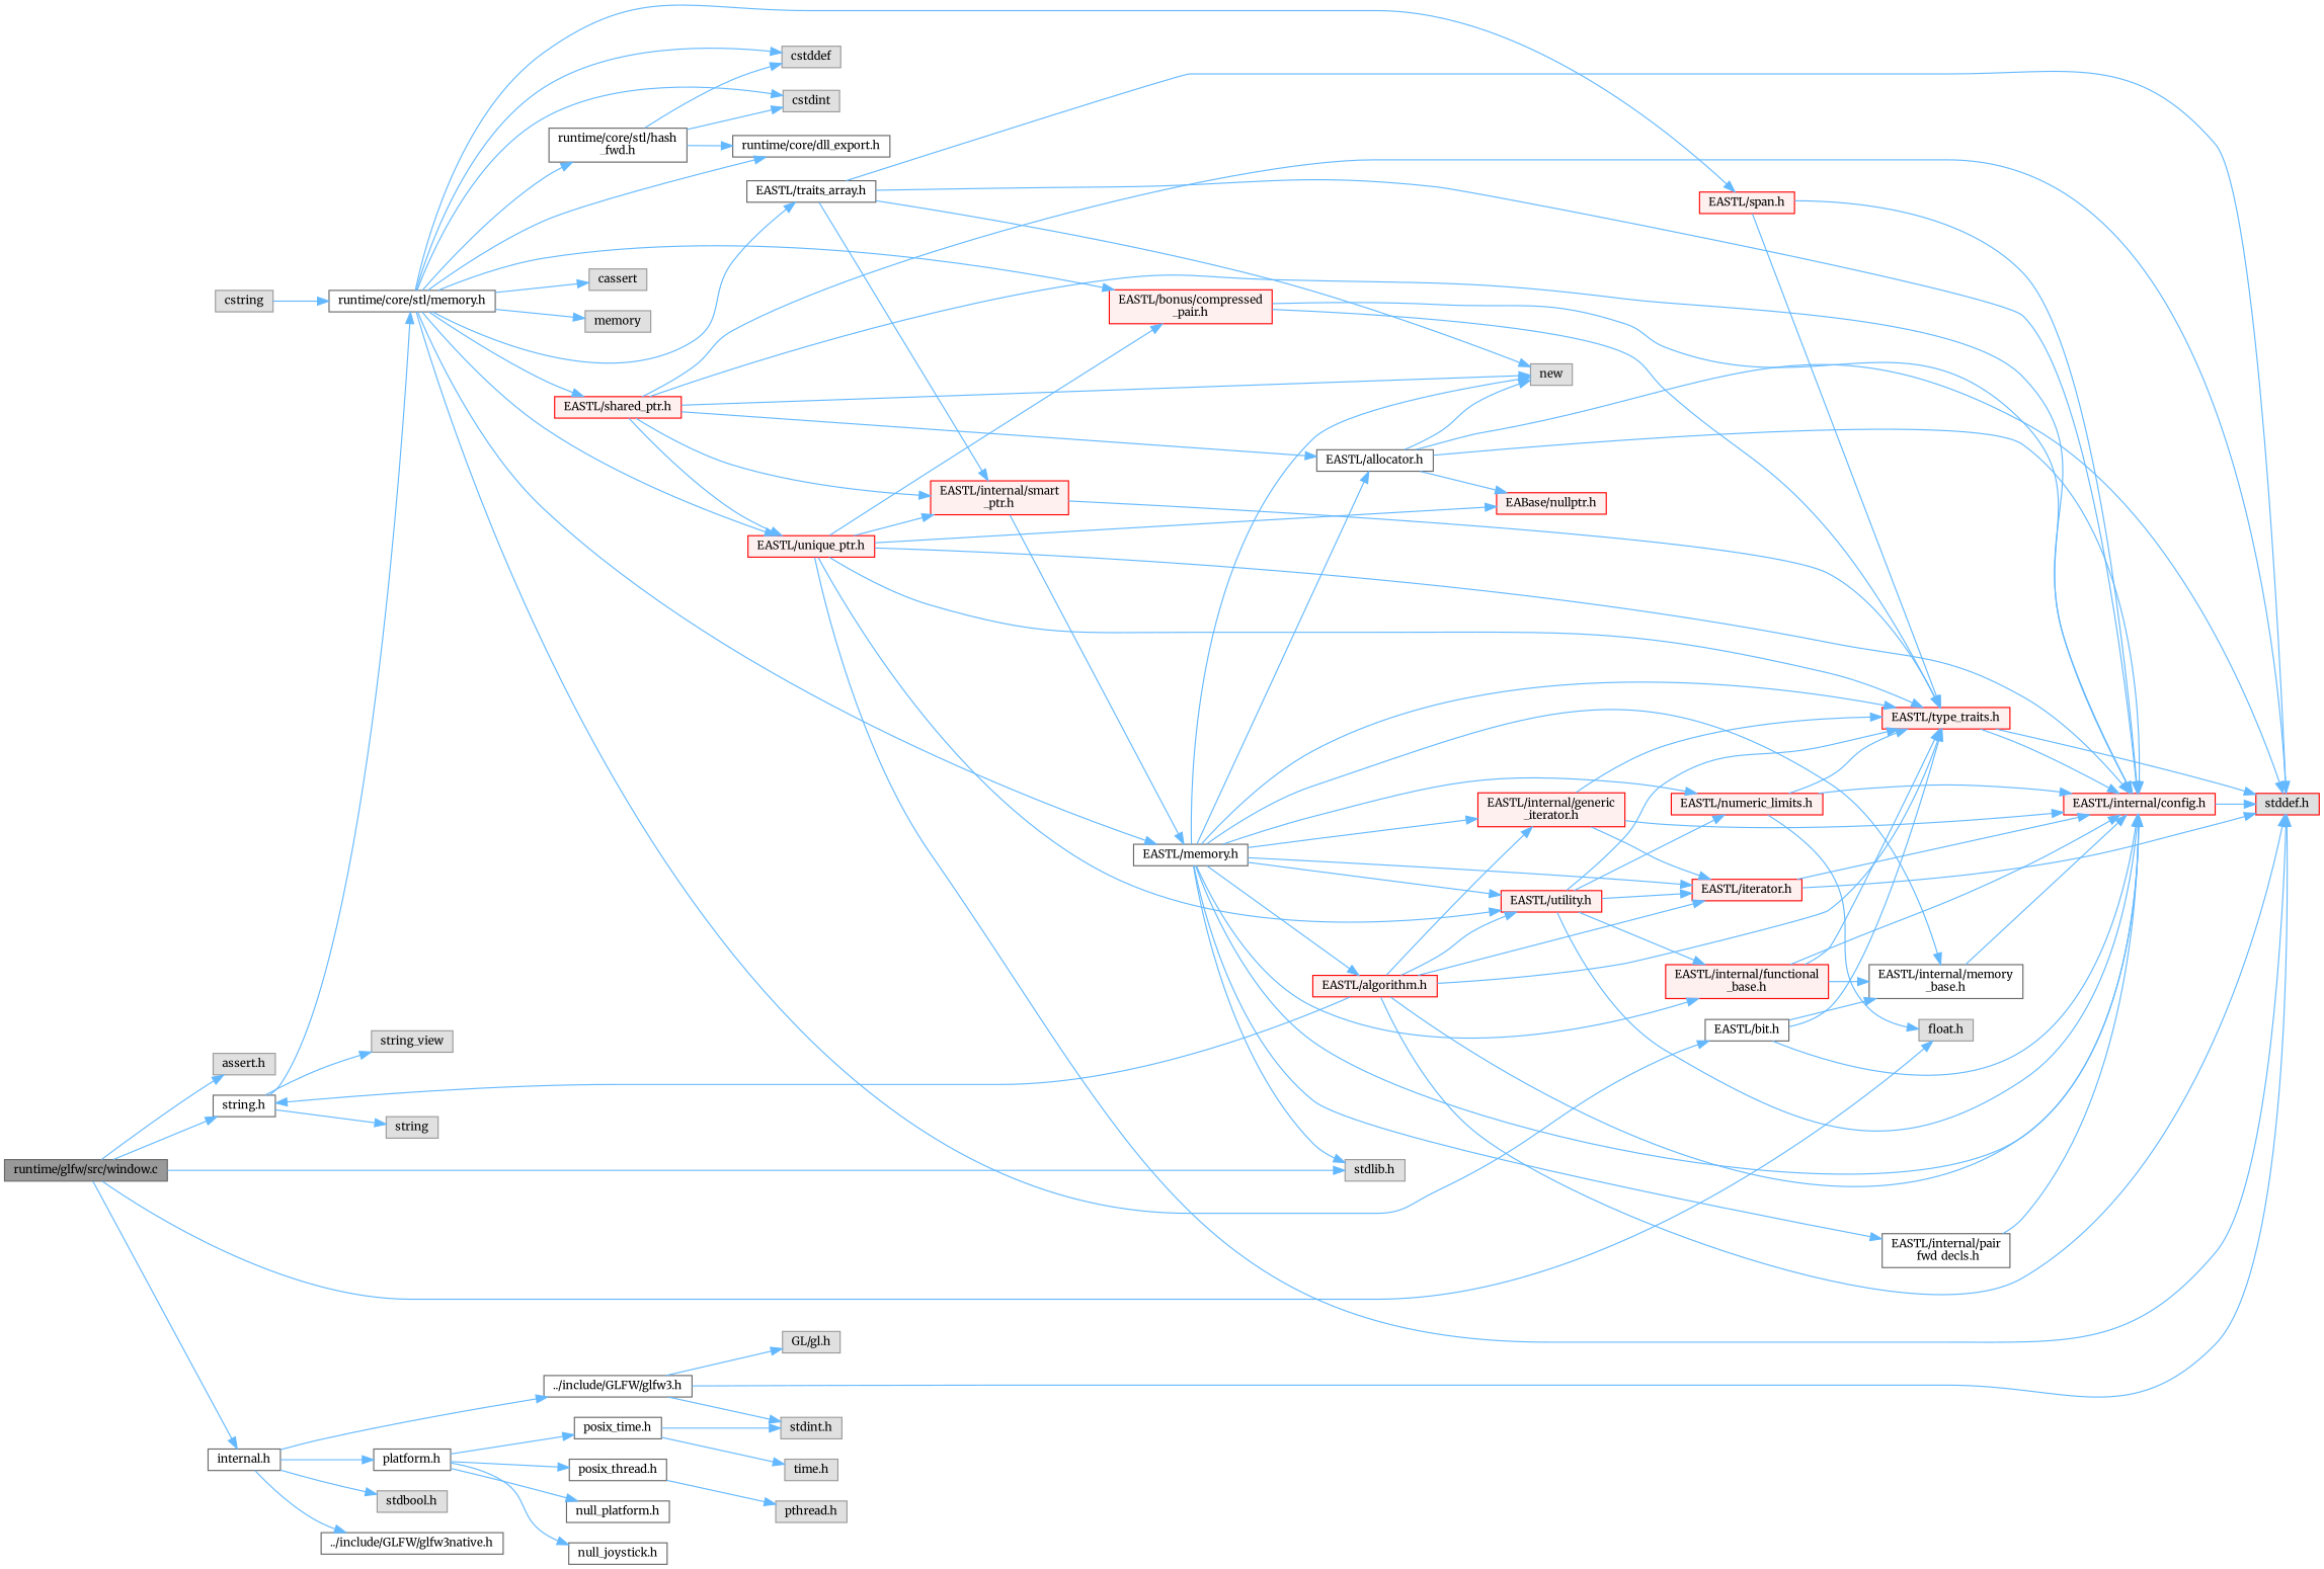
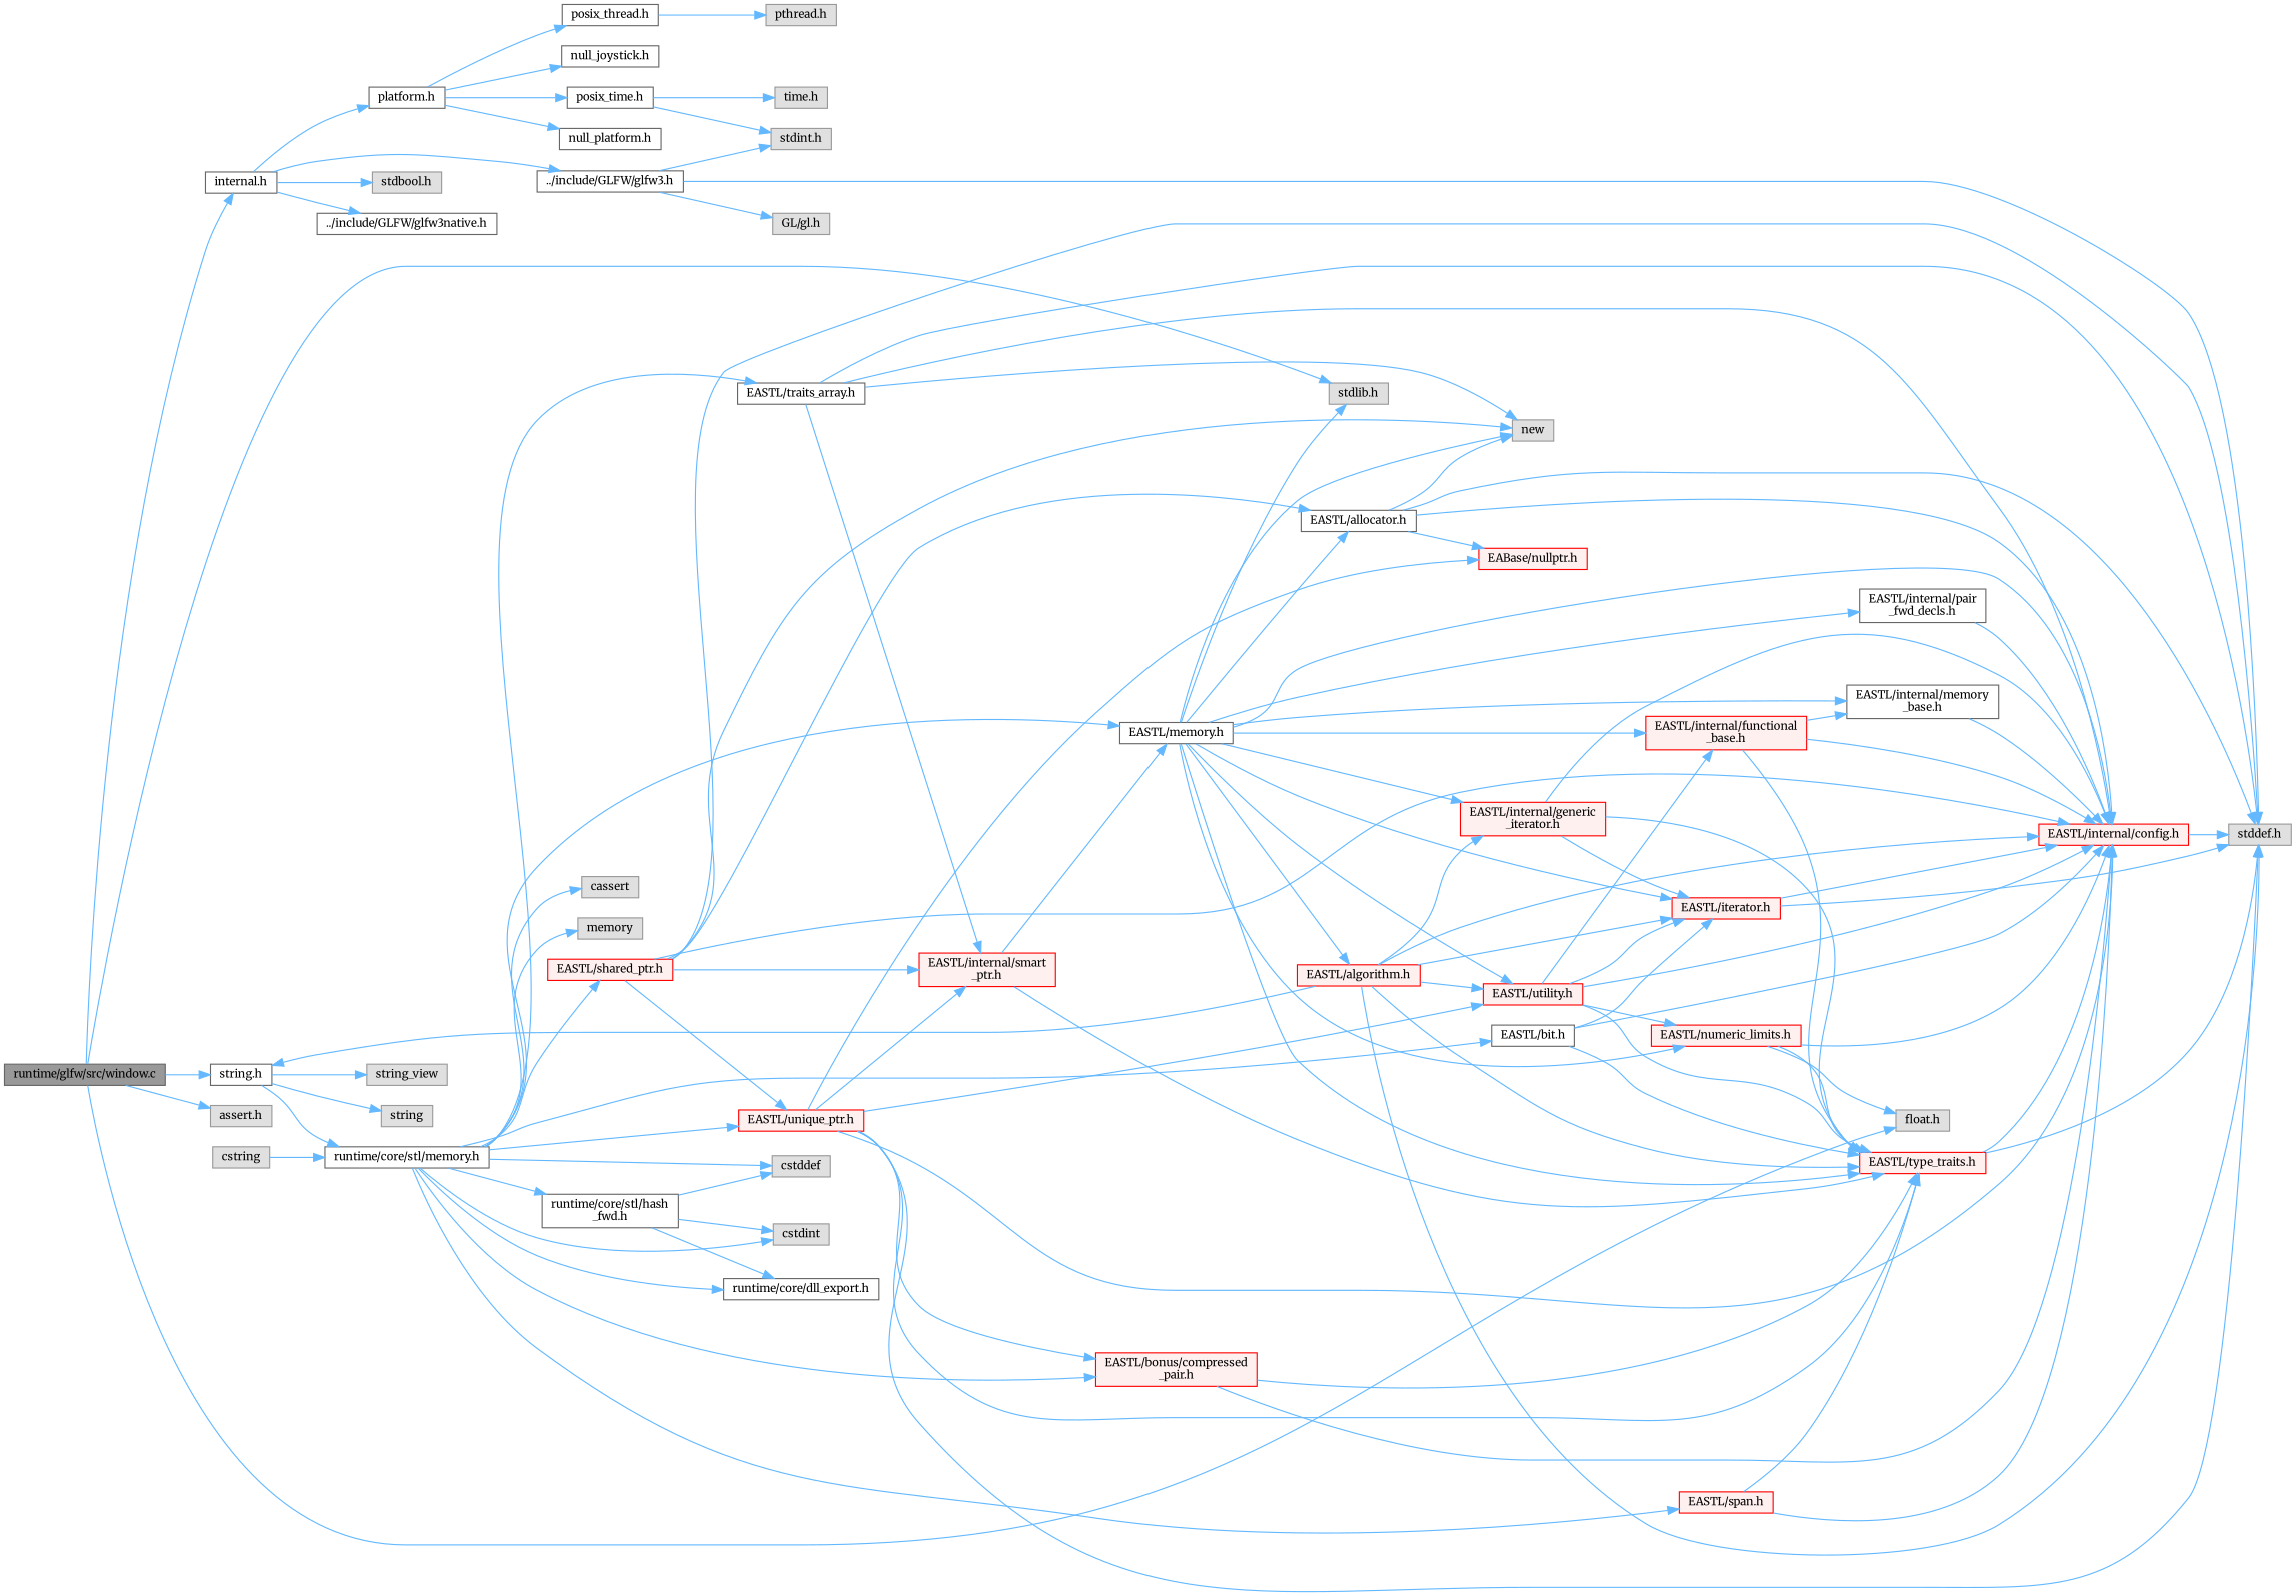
  digraph {
    fontname=Merriweather
    rankdir=LR
    node [color=grey40 fillcolor=white fontname=Merriweather fontsize=10 shape=box style=filled]
    edge [color=steelblue1 fontname=Merriweather fontsize=10 labelfontname=Helvetica labelfontsize=10 style=solid]
    n1 [color=gray40 fillcolor=grey60 fontcolor=black height=0.2 label="runtime/glfw/src/window.c" width=0.4]
    n2 [height=0.2 label="internal.h" width=0.4]
    n3 [color=grey60 fillcolor="#E0E0E0" height=0.2 label="assert.h" width=0.4]
    n4 [height=0.2 label="string.h" width=0.4]
    n5 [color=grey60 fillcolor="#E0E0E0" height=0.2 label="float.h" width=0.4]
    n6 [color=grey60 fillcolor="#E0E0E0" height=0.2 label="stdlib.h" width=0.4]
    n7 [height=0.2 label="../include/GLFW/glfw3.h" width=0.4]
    n8 [color=grey60 fillcolor="#E0E0E0" height=0.2 label="stdbool.h" width=0.4]
    n9 [height=0.2 label="platform.h" width=0.4]
    n10 [height=0.2 label="../include/GLFW/glfw3native.h" width=0.4]
    n11 [color=grey60 fillcolor="#E0E0E0" height=0.2 label=string width=0.4]
    n12 [color=grey60 fillcolor="#E0E0E0" height=0.2 label=string_view width=0.4]
    n13 [height=0.2 label="runtime/core/stl/memory.h" width=0.4]
-   n14 [color=red fillcolor="#E0E0E0" height=0.2 label="stddef.h" width=0.4]
+   n14 [color=grey60 fillcolor="#E0E0E0" height=0.2 label="stddef.h" width=0.4]
    n15 [color=grey60 fillcolor="#E0E0E0" height=0.2 label="stdint.h" width=0.4]
    n16 [color=grey60 fillcolor="#E0E0E0" height=0.2 label="GL/gl.h" width=0.4]
    n17 [height=0.2 label="null_platform.h" width=0.4]
    n18 [height=0.2 label="null_joystick.h" width=0.4]
    n19 [height=0.2 label="posix_thread.h" width=0.4]
    n20 [height=0.2 label="posix_time.h" width=0.4]
    n21 [color=grey60 fillcolor="#E0E0E0" height=0.2 label="pthread.h" width=0.4]
    n22 [color=grey60 fillcolor="#E0E0E0" height=0.2 label="time.h" width=0.4]
    n23 [color=grey60 fillcolor="#E0E0E0" height=0.2 label=cstddef width=0.4]
    n24 [color=grey60 fillcolor="#E0E0E0" height=0.2 label=cstdint width=0.4]
    n25 [color=grey60 fillcolor="#E0E0E0" height=0.2 label=cassert width=0.4]
    n26 [color=grey60 fillcolor="#E0E0E0" height=0.2 label=memory width=0.4]
    n27 [height=0.2 label="EASTL/bit.h" width=0.4]
    n28 [height=0.2 label="EASTL/memory.h" width=0.4]
    n29 [height=0.2 label="EASTL/traits_array.h" width=0.4]
    n30 [color=red fillcolor="#FFF0F0" height=0.2 label="EASTL/unique_ptr.h" width=0.4]
    n31 [color=red fillcolor="#FFF0F0" height=0.2 label="EASTL/bonus/compressed\l_pair.h" width=0.4]
    n32 [color=red fillcolor="#FFF0F0" height=0.2 label="EASTL/shared_ptr.h" width=0.4]
    n33 [color=red fillcolor="#FFF0F0" height=0.2 label="EASTL/span.h" width=0.4]
    n34 [height=0.2 label="runtime/core/dll_export.h" width=0.4]
    n35 [height=0.2 label="runtime/core/stl/hash\l_fwd.h" width=0.4]
    n36 [color=grey60 fillcolor="#E0E0E0" height=0.2 label=cstring width=0.4]
    n37 [color=red fillcolor="#FFF0F0" height=0.2 label="EASTL/internal/config.h" width=0.4]
    n38 [height=0.2 label="EASTL/internal/memory\l_base.h" width=0.4]
    n39 [color=red fillcolor="#FFF0F0" height=0.2 label="EASTL/type_traits.h" width=0.4]
    n40 [color=red fillcolor="#FFF0F0" height=0.2 label="EASTL/internal/generic\l_iterator.h" width=0.4]
    n41 [color=red fillcolor="#FFF0F0" height=0.2 label="EASTL/iterator.h" width=0.4]
    n42 [height=0.2 label="EASTL/internal/pair\l_fwd_decls.h" width=0.4]
    n43 [color=red fillcolor="#FFF0F0" height=0.2 label="EASTL/internal/functional\l_base.h" width=0.4]
    n44 [color=red fillcolor="#FFF0F0" height=0.2 label="EASTL/algorithm.h" width=0.4]
    n45 [color=red fillcolor="#FFF0F0" height=0.2 label="EASTL/utility.h" width=0.4]
    n46 [color=red fillcolor="#FFF0F0" height=0.2 label="EASTL/numeric_limits.h" width=0.4]
    n47 [height=0.2 label="EASTL/allocator.h" width=0.4]
    n48 [color=grey60 fillcolor="#E0E0E0" height=0.2 label=new width=0.4]
    n49 [color=red fillcolor="#FFF0F0" height=0.2 label="EASTL/internal/smart\l_ptr.h" width=0.4]
    n50 [color=red fillcolor="#FFF0F0" height=0.2 label="EABase/nullptr.h" width=0.4]
    n1 -> n2
    n1 -> n3
    n1 -> n4
    n1 -> n5
    n1 -> n6
    n2 -> n7
    n2 -> n8
    n2 -> n9
    n2 -> n10
    n4 -> n11
    n4 -> n12
    n4 -> n13
    n7 -> n14
    n7 -> n15
    n7 -> n16
    n9 -> n17
    n9 -> n18
    n9 -> n19
    n9 -> n20
    n13 -> n23
    n13 -> n24
    n13 -> n25
    n13 -> n26
    n13 -> n27
    n13 -> n28
    n13 -> n29
    n13 -> n30
    n13 -> n31
    n13 -> n32
    n13 -> n33
    n13 -> n34
    n13 -> n35
    n19 -> n21
    n20 -> n15
    n20 -> n22
    n27 -> n37
-   n27 -> n38
+   n27 -> n41
    n27 -> n39
    n28 -> n6
    n28 -> n37
    n28 -> n38
    n28 -> n39
    n28 -> n40
    n28 -> n41
    n28 -> n42
    n28 -> n43
    n28 -> n44
    n28 -> n45
    n28 -> n46
    n28 -> n47
    n28 -> n48
    n29 -> n14
    n29 -> n37
    n29 -> n48
    n29 -> n49
    n30 -> n14
    n30 -> n31
    n30 -> n37
    n30 -> n39
    n30 -> n45
    n30 -> n49
    n30 -> n50
    n31 -> n37
    n31 -> n39
    n32 -> n14
    n32 -> n30
    n32 -> n37
    n32 -> n47
    n32 -> n48
    n32 -> n49
    n33 -> n37
    n33 -> n39
    n35 -> n23
    n35 -> n24
    n35 -> n34
    n36 -> n13
    n37 -> n14
    n38 -> n37
    n39 -> n14
    n39 -> n37
    n40 -> n37
    n40 -> n39
    n40 -> n41
    n41 -> n14
    n41 -> n37
    n42 -> n37
    n43 -> n37
    n43 -> n38
    n43 -> n39
    n44 -> n4
    n44 -> n14
    n44 -> n37
    n44 -> n39
    n44 -> n40
    n44 -> n41
    n44 -> n45
    n45 -> n37
    n45 -> n39
    n45 -> n41
    n45 -> n43
    n45 -> n46
    n46 -> n5
    n46 -> n37
    n46 -> n39
    n47 -> n14
    n47 -> n37
    n47 -> n48
    n47 -> n50
    n49 -> n28
    n49 -> n39
  }
